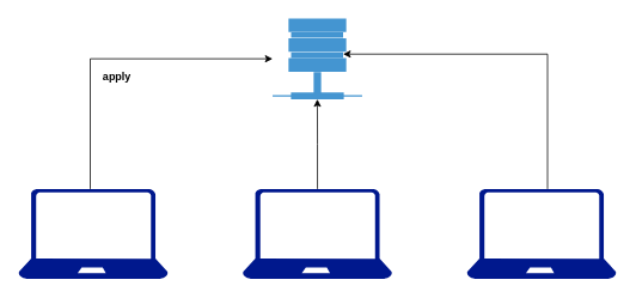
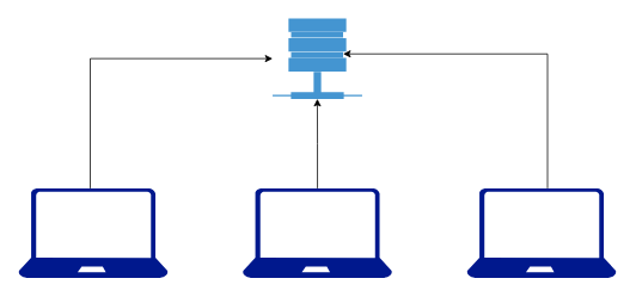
  <mxCell id="0" />
  <mxCell id="1" parent="0" />
  <mxCell id="2" style="edgeStyle=orthogonalEdgeStyle;rounded=0;orthogonalLoop=1;jettySize=auto;html=1;" edge="1" parent="1" source="3" target="7"><mxGeometry relative="1" as="geometry"><Array as="points"><mxPoint x="100" y="65" /></Array></mxGeometry></mxCell>
  <mxCell id="3" value="" style="sketch=0;aspect=fixed;pointerEvents=1;shadow=0;dashed=0;html=1;strokeColor=none;labelPosition=center;verticalLabelPosition=bottom;verticalAlign=top;align=center;fillColor=#00188D;shape=mxgraph.azure.laptop" vertex="1" parent="1"><mxGeometry x="20" y="210" width="166.67" height="100" as="geometry" /></mxCell>
  <mxCell id="4" style="edgeStyle=orthogonalEdgeStyle;rounded=0;orthogonalLoop=1;jettySize=auto;html=1;" edge="1" parent="1" source="5" target="7"><mxGeometry relative="1" as="geometry" /></mxCell>
  <mxCell id="5" value="" style="sketch=0;aspect=fixed;pointerEvents=1;shadow=0;dashed=0;html=1;strokeColor=none;labelPosition=center;verticalLabelPosition=bottom;verticalAlign=top;align=center;fillColor=#00188D;shape=mxgraph.azure.laptop" vertex="1" parent="1"><mxGeometry x="270" y="210" width="166.67" height="100" as="geometry" /></mxCell>
  <mxCell id="6" value="" style="sketch=0;aspect=fixed;pointerEvents=1;shadow=0;dashed=0;html=1;strokeColor=none;labelPosition=center;verticalLabelPosition=bottom;verticalAlign=top;align=center;fillColor=#00188D;shape=mxgraph.azure.laptop" vertex="1" parent="1"><mxGeometry x="520" y="210" width="166.67" height="100" as="geometry" /></mxCell>
  <mxCell id="7" value="" style="shadow=0;dashed=0;html=1;strokeColor=none;fillColor=#4495D1;labelPosition=center;verticalLabelPosition=bottom;verticalAlign=top;align=center;outlineConnect=0;shape=mxgraph.veeam.2d.remote_storage;" vertex="1" parent="1"><mxGeometry x="303.4" y="20" width="99.87" height="90" as="geometry" /></mxCell>
- <mxCell id="8" value="&lt;b&gt;apply&lt;/b&gt;" style="text;html=1;whiteSpace=wrap;strokeColor=none;fillColor=none;align=center;verticalAlign=middle;rounded=0;" vertex="1" parent="1"><mxGeometry x="100" y="70" width="60" height="30" as="geometry" /></mxCell>
  <mxCell id="9" style="edgeStyle=orthogonalEdgeStyle;rounded=0;orthogonalLoop=1;jettySize=auto;html=1;entryX=0.787;entryY=0.442;entryDx=0;entryDy=0;entryPerimeter=0;" edge="1" parent="1" source="6" target="7"><mxGeometry relative="1" as="geometry"><Array as="points"><mxPoint x="610" y="60" /></Array></mxGeometry></mxCell>
